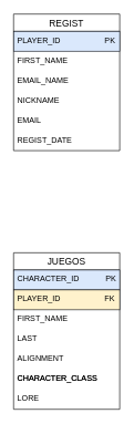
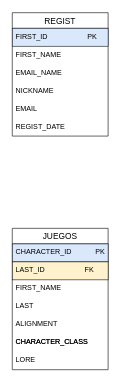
  <mxCell id="0" />
  <mxCell id="1" parent="0" />
  <mxCell id="2" value="REGIST" style="swimlane;fontStyle=0;childLayout=stackLayout;horizontal=1;startSize=26;horizontalStack=0;resizeParent=1;resizeParentMax=0;resizeLast=0;collapsible=1;marginBottom=0;align=center;fontSize=14;" parent="1" vertex="1"><mxGeometry x="20" y="20" width="160" height="206" as="geometry" /></mxCell>
- <mxCell id="3" value="PLAYER_ID                    PK" style="text;strokeColor=#10151C;fillColor=#dae8fc;spacingLeft=4;spacingRight=4;overflow=hidden;rotatable=0;points=[[0,0.5],[1,0.5]];portConstraint=eastwest;fontSize=12;rounded=0;shadow=0;" parent="2" vertex="1"><mxGeometry y="26" width="160" height="30" as="geometry" /></mxCell>
+ <mxCell id="3" value="FIRST_ID                    PK" style="text;strokeColor=#10151C;fillColor=#dae8fc;spacingLeft=4;spacingRight=4;overflow=hidden;rotatable=0;points=[[0,0.5],[1,0.5]];portConstraint=eastwest;fontSize=12;rounded=0;shadow=0;" parent="2" vertex="1"><mxGeometry y="26" width="160" height="30" as="geometry" /></mxCell>
  <mxCell id="4" value="FIRST_NAME" style="text;strokeColor=none;fillColor=none;spacingLeft=4;spacingRight=4;overflow=hidden;rotatable=0;points=[[0,0.5],[1,0.5]];portConstraint=eastwest;fontSize=12;" parent="2" vertex="1"><mxGeometry y="56" width="160" height="30" as="geometry" /></mxCell>
  <mxCell id="5" value="EMAIL_NAME" style="text;strokeColor=none;fillColor=none;spacingLeft=4;spacingRight=4;overflow=hidden;rotatable=0;points=[[0,0.5],[1,0.5]];portConstraint=eastwest;fontSize=12;" parent="2" vertex="1"><mxGeometry y="86" width="160" height="30" as="geometry" /></mxCell>
  <mxCell id="6" value="NICKNAME" style="text;strokeColor=none;fillColor=none;spacingLeft=4;spacingRight=4;overflow=hidden;rotatable=0;points=[[0,0.5],[1,0.5]];portConstraint=eastwest;fontSize=12;" parent="2" vertex="1"><mxGeometry y="116" width="160" height="30" as="geometry" /></mxCell>
  <mxCell id="7" value="EMAIL" style="text;strokeColor=none;fillColor=none;spacingLeft=4;spacingRight=4;overflow=hidden;rotatable=0;points=[[0,0.5],[1,0.5]];portConstraint=eastwest;fontSize=12;" parent="2" vertex="1"><mxGeometry y="146" width="160" height="30" as="geometry" /></mxCell>
  <mxCell id="8" value="REGIST_DATE" style="text;strokeColor=none;fillColor=none;spacingLeft=4;spacingRight=4;overflow=hidden;rotatable=0;points=[[0,0.5],[1,0.5]];portConstraint=eastwest;fontSize=12;" parent="2" vertex="1"><mxGeometry y="176" width="160" height="30" as="geometry" /></mxCell>
  <mxCell id="9" value="JUEGOS" style="swimlane;fontStyle=0;childLayout=stackLayout;horizontal=1;startSize=26;horizontalStack=0;resizeParent=1;resizeParentMax=0;resizeLast=0;collapsible=1;marginBottom=0;align=center;fontSize=14;" parent="1" vertex="1"><mxGeometry x="20" y="380" width="160" height="236" as="geometry" /></mxCell>
  <mxCell id="10" value="CHARACTER_ID            PK" style="text;strokeColor=#0C0F14;fillColor=#dae8fc;spacingLeft=4;spacingRight=4;overflow=hidden;rotatable=0;points=[[0,0.5],[1,0.5]];portConstraint=eastwest;fontSize=12;rounded=0;shadow=0;" parent="9" vertex="1"><mxGeometry y="26" width="160" height="30" as="geometry" /></mxCell>
- <mxCell id="11" value="PLAYER_ID                    FK" style="text;strokeColor=#0C0F14;fillColor=#fff2cc;spacingLeft=4;spacingRight=4;overflow=hidden;rotatable=0;points=[[0,0.5],[1,0.5]];portConstraint=eastwest;fontSize=12;rounded=0;shadow=0;" vertex="1" parent="9"><mxGeometry y="56" width="160" height="30" as="geometry" /></mxCell>
+ <mxCell id="11" value="LAST_ID                    FK" style="text;strokeColor=#0C0F14;fillColor=#fff2cc;spacingLeft=4;spacingRight=4;overflow=hidden;rotatable=0;points=[[0,0.5],[1,0.5]];portConstraint=eastwest;fontSize=12;rounded=0;shadow=0;" vertex="1" parent="9"><mxGeometry y="56" width="160" height="30" as="geometry" /></mxCell>
  <mxCell id="12" value="FIRST_NAME" style="text;strokeColor=none;fillColor=none;spacingLeft=4;spacingRight=4;overflow=hidden;rotatable=0;points=[[0,0.5],[1,0.5]];portConstraint=eastwest;fontSize=12;" parent="9" vertex="1"><mxGeometry y="86" width="160" height="30" as="geometry" /></mxCell>
  <mxCell id="13" value="LAST" style="text;strokeColor=none;fillColor=none;spacingLeft=4;spacingRight=4;overflow=hidden;rotatable=0;points=[[0,0.5],[1,0.5]];portConstraint=eastwest;fontSize=12;" parent="9" vertex="1"><mxGeometry y="116" width="160" height="30" as="geometry" /></mxCell>
  <mxCell id="14" value="ALIGNMENT" style="text;strokeColor=none;fillColor=none;spacingLeft=4;spacingRight=4;overflow=hidden;rotatable=0;points=[[0,0.5],[1,0.5]];portConstraint=eastwest;fontSize=12;" parent="9" vertex="1"><mxGeometry y="146" width="160" height="30" as="geometry" /></mxCell>
  <mxCell id="15" value="CHARACTER_CLASS" style="text;strokeColor=none;fillColor=none;spacingLeft=4;spacingRight=4;overflow=hidden;rotatable=0;points=[[0,0.5],[1,0.5]];portConstraint=eastwest;fontSize=12;" vertex="1" parent="9"><mxGeometry y="176" width="160" height="30" as="geometry" /></mxCell>
  <mxCell id="16" value="LORE" style="text;strokeColor=none;fillColor=none;spacingLeft=4;spacingRight=4;overflow=hidden;rotatable=0;points=[[0,0.5],[1,0.5]];portConstraint=eastwest;fontSize=12;" parent="9" vertex="1"><mxGeometry y="206" width="160" height="30" as="geometry" /></mxCell>
  <mxCell id="17" value="CHARACTER_CLASS" style="text;strokeColor=none;fillColor=none;spacingLeft=4;spacingRight=4;overflow=hidden;rotatable=0;points=[[0,0.5],[1,0.5]];portConstraint=eastwest;fontSize=12;" vertex="1" parent="1"><mxGeometry x="20" y="556" width="160" height="30" as="geometry" /></mxCell>
